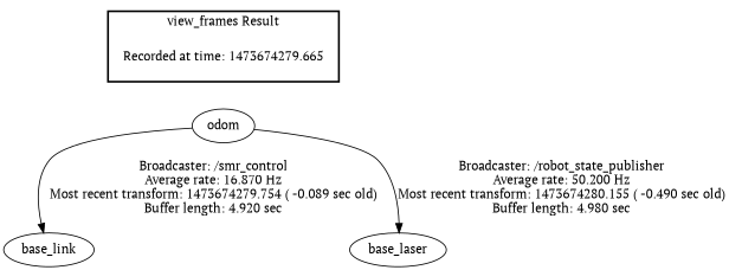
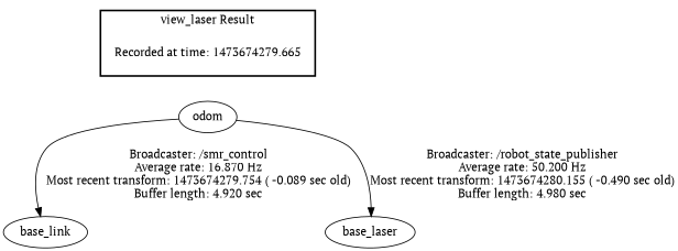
  digraph {
    fontname="PT Serif"
    node [fontname="PT Serif"]
    edge [fontname="PT Serif"]
    "Recorded at time: 1473674279.665" [shape=plaintext]
    odom
    base_link
    base_laser
    subgraph cluster_1 {
      color=black
-     label="view_frames Result"
+     label="view_laser Result"
      style=bold
      "Recorded at time: 1473674279.665"
    }
    "Recorded at time: 1473674279.665" -> odom [style=invis]
    odom -> base_link [label="Broadcaster: /smr_control\nAverage rate: 16.870 Hz\nMost recent transform: 1473674279.754 ( -0.089 sec old)\nBuffer length: 4.920 sec\n"]
    odom -> base_laser [label="Broadcaster: /robot_state_publisher\nAverage rate: 50.200 Hz\nMost recent transform: 1473674280.155 ( -0.490 sec old)\nBuffer length: 4.980 sec\n"]
  }
